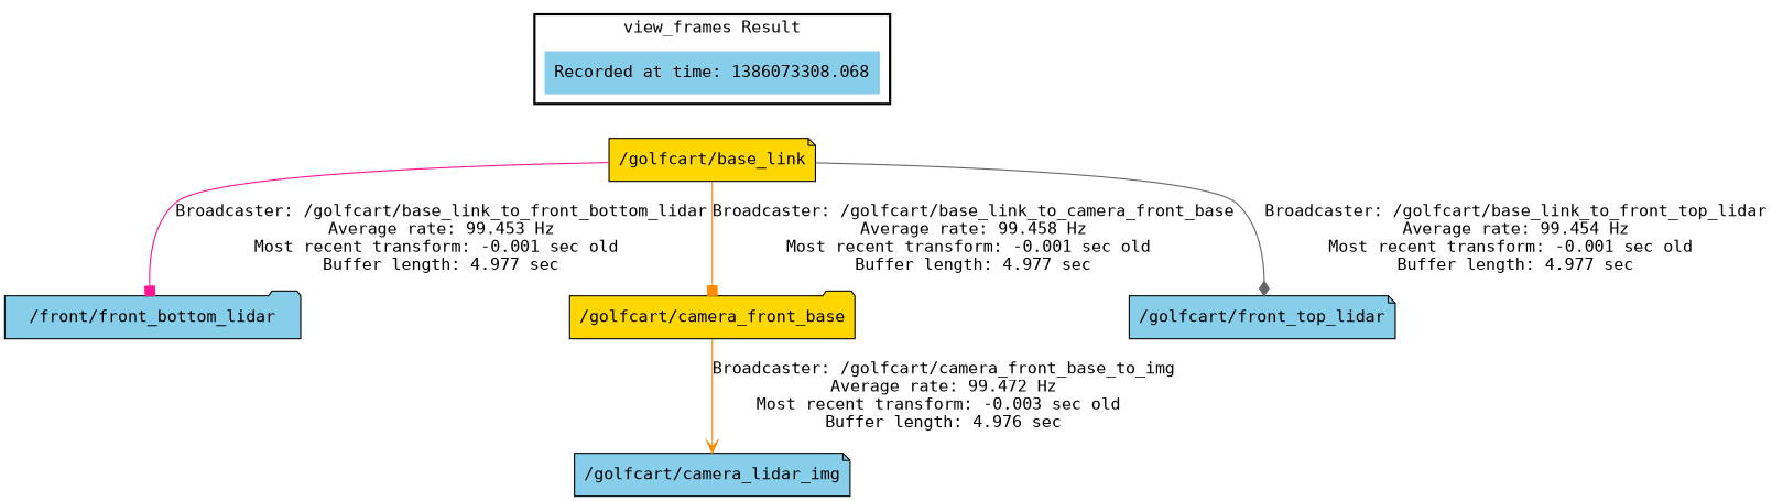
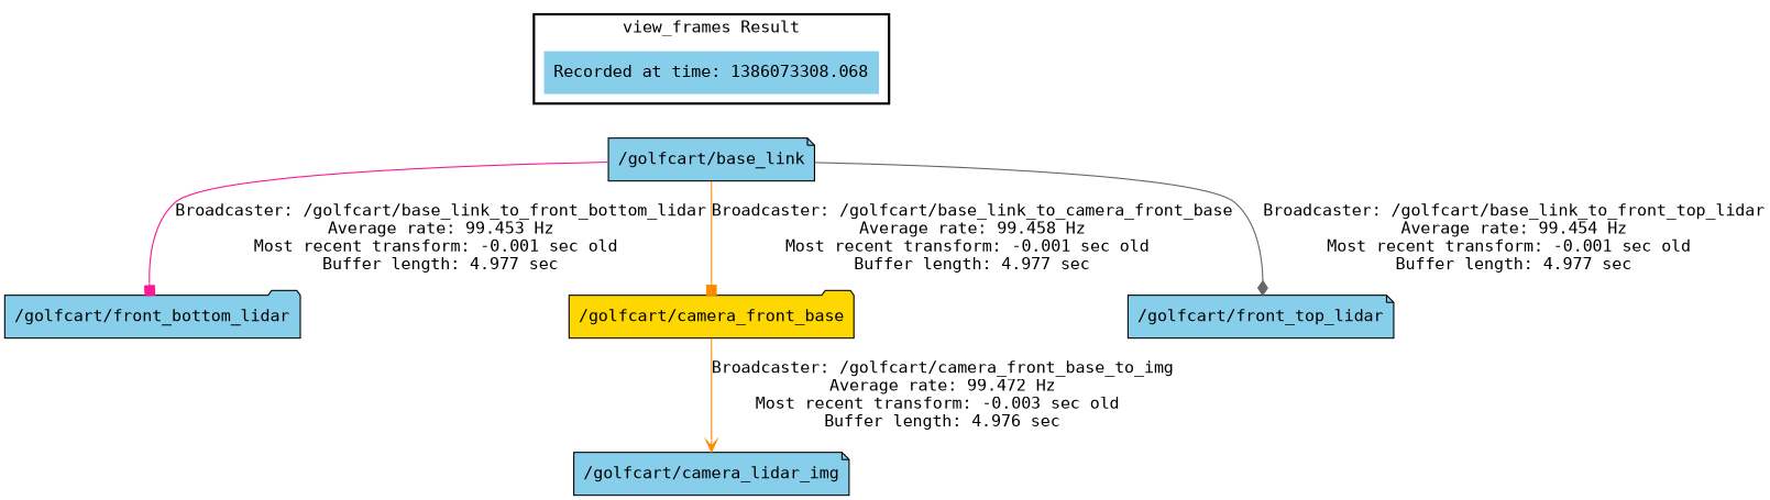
  digraph {
    fontname="DejaVu Sans Mono"
    node [fillcolor=skyblue fontname="DejaVu Sans Mono" shape=note style=filled]
    edge [fontname="DejaVu Sans Mono" arrowhead=box color=darkorange]
    "Recorded at time: 1386073308.068" [shape=plaintext]
-   "/golfcart/base_link" [fillcolor=gold]
-   "/golfcart/front_bottom_lidar" [shape=folder label="/front/front_bottom_lidar"]
+   "/golfcart/base_link"
+   "/golfcart/front_bottom_lidar" [shape=folder]
    "/golfcart/camera_front_base" [fillcolor=gold shape=folder]
    "/golfcart/front_top_lidar"
    n6 [label="/golfcart/camera_lidar_img"]
    subgraph cluster_1 {
      color=black
      label="view_frames Result"
      style=bold
      "Recorded at time: 1386073308.068"
    }
    "Recorded at time: 1386073308.068" -> "/golfcart/base_link" [style=invis arrowhead="" color=""]
    "/golfcart/base_link" -> "/golfcart/front_bottom_lidar" [color=deeppink label="Broadcaster: /golfcart/base_link_to_front_bottom_lidar\nAverage rate: 99.453 Hz\nMost recent transform: -0.001 sec old \nBuffer length: 4.977 sec\n"]
    "/golfcart/base_link" -> "/golfcart/camera_front_base" [label="Broadcaster: /golfcart/base_link_to_camera_front_base\nAverage rate: 99.458 Hz\nMost recent transform: -0.001 sec old \nBuffer length: 4.977 sec\n"]
    "/golfcart/base_link" -> "/golfcart/front_top_lidar" [arrowhead=diamond color=gray40 label="Broadcaster: /golfcart/base_link_to_front_top_lidar\nAverage rate: 99.454 Hz\nMost recent transform: -0.001 sec old \nBuffer length: 4.977 sec\n"]
    "/golfcart/camera_front_base" -> n6 [arrowhead=vee label="Broadcaster: /golfcart/camera_front_base_to_img\nAverage rate: 99.472 Hz\nMost recent transform: -0.003 sec old \nBuffer length: 4.976 sec\n"]
  }
